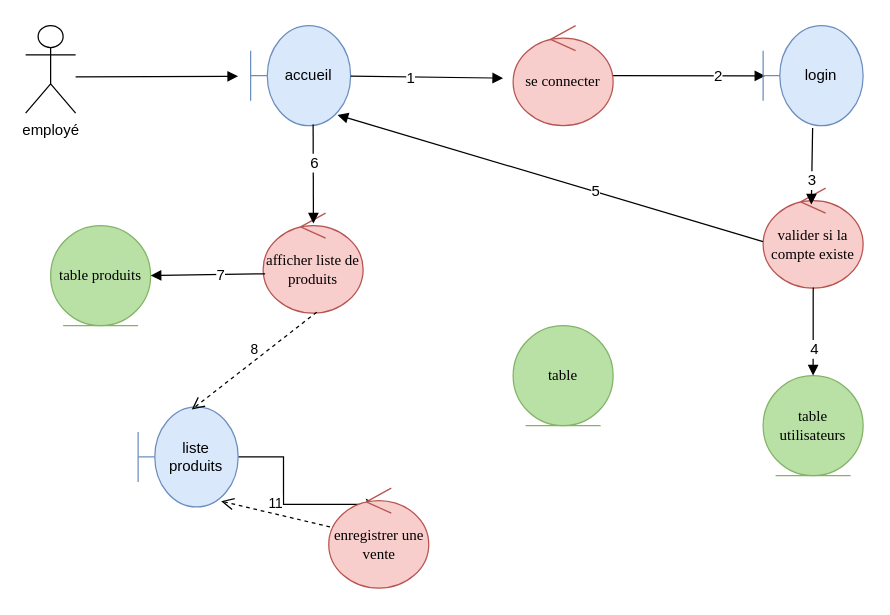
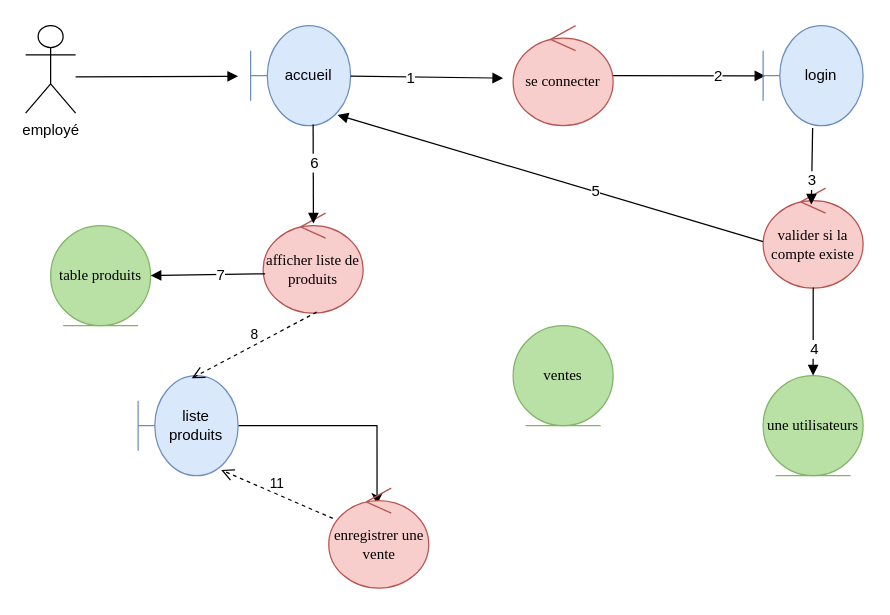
  <mxCell id="0" />
  <mxCell id="1" parent="0" />
  <mxCell id="2" value="employé" style="shape=umlActor;verticalLabelPosition=bottom;labelBackgroundColor=#ffffff;verticalAlign=top;html=1;outlineConnect=0;" vertex="1" parent="1"><mxGeometry x="20" y="20" width="40" height="70" as="geometry" /></mxCell>
  <mxCell id="3" value="accueil" style="shape=umlBoundary;whiteSpace=wrap;html=1;fillColor=#dae8fc;strokeColor=#6c8ebf;" vertex="1" parent="1"><mxGeometry x="200" y="20" width="80" height="80" as="geometry" /></mxCell>
  <mxCell id="4" value="se connecter" style="ellipse;shape=umlControl;whiteSpace=wrap;html=1;fontFamily=Verdana;fillColor=#f8cecc;strokeColor=#b85450;" vertex="1" parent="1"><mxGeometry x="410" y="20" width="80" height="80" as="geometry" /></mxCell>
  <mxCell id="5" value="" style="html=1;verticalAlign=bottom;endArrow=block;fontFamily=Verdana;" edge="1" parent="1"><mxGeometry x="0.02" y="-28" width="80" relative="1" as="geometry"><mxPoint x="60" y="61" as="sourcePoint" /><mxPoint x="190" y="60.5" as="targetPoint" /><Array as="points" /><mxPoint as="offset" /></mxGeometry></mxCell>
  <mxCell id="6" value="" style="html=1;verticalAlign=bottom;endArrow=block;fontFamily=Verdana;" edge="1" parent="1" source="3"><mxGeometry x="0.02" y="-28" width="80" relative="1" as="geometry"><mxPoint x="300" y="60" as="sourcePoint" /><mxPoint x="402" y="62" as="targetPoint" /><Array as="points" /><mxPoint as="offset" /></mxGeometry></mxCell>
  <mxCell id="7" value="1" style="text;html=1;resizable=0;points=[];align=center;verticalAlign=middle;labelBackgroundColor=#ffffff;" vertex="1" connectable="0" parent="6"><mxGeometry x="-0.211" relative="1" as="geometry"><mxPoint as="offset" /></mxGeometry></mxCell>
  <mxCell id="8" value="" style="html=1;verticalAlign=bottom;endArrow=block;fontFamily=Verdana;entryX=0.022;entryY=0.502;entryDx=0;entryDy=0;entryPerimeter=0;" edge="1" parent="1" target="13"><mxGeometry x="0.02" y="-28" width="80" relative="1" as="geometry"><mxPoint x="490" y="60" as="sourcePoint" /><mxPoint x="594" y="61" as="targetPoint" /><Array as="points" /><mxPoint as="offset" /></mxGeometry></mxCell>
  <mxCell id="9" value="2" style="text;html=1;resizable=0;points=[];align=center;verticalAlign=middle;labelBackgroundColor=#ffffff;" vertex="1" connectable="0" parent="8"><mxGeometry x="0.38" relative="1" as="geometry"><mxPoint as="offset" /></mxGeometry></mxCell>
  <mxCell id="10" style="edgeStyle=orthogonalEdgeStyle;rounded=0;orthogonalLoop=1;jettySize=auto;html=1;entryX=0.483;entryY=0.162;entryDx=0;entryDy=0;entryPerimeter=0;" edge="1" parent="1" source="11" target="28"><mxGeometry relative="1" as="geometry" /></mxCell>
- <mxCell id="11" value="liste produits" style="shape=umlBoundary;whiteSpace=wrap;html=1;fillColor=#dae8fc;strokeColor=#6c8ebf;" vertex="1" parent="1"><mxGeometry x="110" y="325" width="80" height="80" as="geometry" /></mxCell>
- <mxCell id="12" value="table utilisateurs" style="ellipse;shape=umlEntity;whiteSpace=wrap;html=1;fontFamily=Verdana;fillColor=#B9E0A5;strokeColor=#82b366;" vertex="1" parent="1"><mxGeometry x="610" y="300" width="80" height="80" as="geometry" /></mxCell>
+ <mxCell id="11" value="liste produits" style="shape=umlBoundary;whiteSpace=wrap;html=1;fillColor=#dae8fc;strokeColor=#6c8ebf;" vertex="1" parent="1"><mxGeometry x="110" y="300" width="80" height="80" as="geometry" /></mxCell>
+ <mxCell id="12" value="une utilisateurs" style="ellipse;shape=umlEntity;whiteSpace=wrap;html=1;fontFamily=Verdana;fillColor=#B9E0A5;strokeColor=#82b366;" vertex="1" parent="1"><mxGeometry x="610" y="300" width="80" height="80" as="geometry" /></mxCell>
  <mxCell id="13" value="login" style="shape=umlBoundary;whiteSpace=wrap;html=1;fillColor=#dae8fc;strokeColor=#6c8ebf;" vertex="1" parent="1"><mxGeometry x="610" y="20" width="80" height="80" as="geometry" /></mxCell>
  <mxCell id="14" value="valider si la compte existe" style="ellipse;shape=umlControl;whiteSpace=wrap;html=1;fontFamily=Verdana;fillColor=#f8cecc;strokeColor=#b85450;" vertex="1" parent="1"><mxGeometry x="610" y="150" width="80" height="80" as="geometry" /></mxCell>
  <mxCell id="15" value="" style="html=1;verticalAlign=bottom;endArrow=block;fontFamily=Verdana;entryX=0.482;entryY=0.164;entryDx=0;entryDy=0;entryPerimeter=0;exitX=0.495;exitY=1.023;exitDx=0;exitDy=0;exitPerimeter=0;" edge="1" parent="1" source="13" target="14"><mxGeometry x="0.02" y="-28" width="80" relative="1" as="geometry"><mxPoint x="480" y="71" as="sourcePoint" /><mxPoint x="604" y="71" as="targetPoint" /><Array as="points" /><mxPoint as="offset" /></mxGeometry></mxCell>
  <mxCell id="16" value="3" style="text;html=1;resizable=0;points=[];align=center;verticalAlign=middle;labelBackgroundColor=#ffffff;" vertex="1" connectable="0" parent="15"><mxGeometry x="0.38" relative="1" as="geometry"><mxPoint as="offset" /></mxGeometry></mxCell>
  <mxCell id="17" value="" style="html=1;verticalAlign=bottom;endArrow=block;fontFamily=Verdana;entryX=0.5;entryY=0;entryDx=0;entryDy=0;exitX=0.501;exitY=0.993;exitDx=0;exitDy=0;exitPerimeter=0;" edge="1" parent="1" source="14" target="12"><mxGeometry x="0.02" y="-28" width="80" relative="1" as="geometry"><mxPoint x="654.4" y="113.12" as="sourcePoint" /><mxPoint x="653.74" y="193.12" as="targetPoint" /><Array as="points" /><mxPoint as="offset" /></mxGeometry></mxCell>
  <mxCell id="18" value="4" style="text;html=1;resizable=0;points=[];align=center;verticalAlign=middle;labelBackgroundColor=#ffffff;" vertex="1" connectable="0" parent="17"><mxGeometry x="0.38" relative="1" as="geometry"><mxPoint as="offset" /></mxGeometry></mxCell>
  <mxCell id="19" value="afficher liste de produits" style="ellipse;shape=umlControl;whiteSpace=wrap;html=1;fontFamily=Verdana;fillColor=#f8cecc;strokeColor=#b85450;" vertex="1" parent="1"><mxGeometry x="210" y="170" width="80" height="80" as="geometry" /></mxCell>
  <mxCell id="20" value="" style="html=1;verticalAlign=bottom;endArrow=block;fontFamily=Verdana;entryX=0.503;entryY=0.104;entryDx=0;entryDy=0;entryPerimeter=0;" edge="1" parent="1" target="19"><mxGeometry x="0.02" y="-28" width="80" relative="1" as="geometry"><mxPoint x="250" y="99" as="sourcePoint" /><mxPoint x="412" y="72" as="targetPoint" /><Array as="points" /><mxPoint as="offset" /></mxGeometry></mxCell>
  <mxCell id="21" value="6" style="text;html=1;resizable=0;points=[];align=center;verticalAlign=middle;labelBackgroundColor=#ffffff;" vertex="1" connectable="0" parent="20"><mxGeometry x="-0.211" relative="1" as="geometry"><mxPoint as="offset" /></mxGeometry></mxCell>
  <mxCell id="22" value="table produits" style="ellipse;shape=umlEntity;whiteSpace=wrap;html=1;fontFamily=Verdana;fillColor=#B9E0A5;strokeColor=#82b366;" vertex="1" parent="1"><mxGeometry x="40" y="180" width="80" height="80" as="geometry" /></mxCell>
  <mxCell id="23" value="" style="html=1;verticalAlign=bottom;endArrow=block;fontFamily=Verdana;entryX=1;entryY=0.5;entryDx=0;entryDy=0;exitX=0.02;exitY=0.607;exitDx=0;exitDy=0;exitPerimeter=0;" edge="1" parent="1" target="22" source="19"><mxGeometry x="0.02" y="-28" width="80" relative="1" as="geometry"><mxPoint x="209" y="200" as="sourcePoint" /><mxPoint x="260.24" y="198.32" as="targetPoint" /><Array as="points" /><mxPoint as="offset" /></mxGeometry></mxCell>
  <mxCell id="24" value="7" style="text;html=1;resizable=0;points=[];align=center;verticalAlign=middle;labelBackgroundColor=#ffffff;" vertex="1" connectable="0" parent="23"><mxGeometry x="-0.211" relative="1" as="geometry"><mxPoint as="offset" /></mxGeometry></mxCell>
  <mxCell id="25" value="" style="html=1;verticalAlign=bottom;endArrow=block;fontFamily=Verdana;entryX=0.869;entryY=0.893;entryDx=0;entryDy=0;entryPerimeter=0;exitX=-0.001;exitY=0.535;exitDx=0;exitDy=0;exitPerimeter=0;" edge="1" parent="1" source="14" target="3"><mxGeometry x="0.02" y="-28" width="80" relative="1" as="geometry"><mxPoint x="300" y="70.526" as="sourcePoint" /><mxPoint x="412" y="72" as="targetPoint" /><Array as="points" /><mxPoint as="offset" /></mxGeometry></mxCell>
  <mxCell id="26" value="5" style="text;html=1;resizable=0;points=[];align=center;verticalAlign=middle;labelBackgroundColor=#ffffff;" vertex="1" connectable="0" parent="25"><mxGeometry x="-0.211" relative="1" as="geometry"><mxPoint as="offset" /></mxGeometry></mxCell>
  <mxCell id="27" value="8" style="html=1;verticalAlign=bottom;endArrow=open;dashed=1;endSize=8;exitX=0.536;exitY=0.99;exitDx=0;exitDy=0;exitPerimeter=0;entryX=0.536;entryY=0.027;entryDx=0;entryDy=0;entryPerimeter=0;" edge="1" parent="1" source="19" target="11"><mxGeometry relative="1" as="geometry"><mxPoint x="100" y="420" as="sourcePoint" /><mxPoint x="20" y="420" as="targetPoint" /></mxGeometry></mxCell>
  <mxCell id="28" value="enregistrer une vente" style="ellipse;shape=umlControl;whiteSpace=wrap;html=1;fontFamily=Verdana;fillColor=#f8cecc;strokeColor=#b85450;" vertex="1" parent="1"><mxGeometry x="262.5" y="390" width="80" height="80" as="geometry" /></mxCell>
- <mxCell id="29" value="table" style="ellipse;shape=umlEntity;whiteSpace=wrap;html=1;fontFamily=Verdana;fillColor=#B9E0A5;strokeColor=#82b366;" vertex="1" parent="1"><mxGeometry x="410" y="260" width="80" height="80" as="geometry" /></mxCell>
+ <mxCell id="29" value="ventes" style="ellipse;shape=umlEntity;whiteSpace=wrap;html=1;fontFamily=Verdana;fillColor=#B9E0A5;strokeColor=#82b366;" vertex="1" parent="1"><mxGeometry x="410" y="260" width="80" height="80" as="geometry" /></mxCell>
  <mxCell id="30" value="11" style="html=1;verticalAlign=bottom;endArrow=open;dashed=1;endSize=8;entryX=0.83;entryY=0.943;entryDx=0;entryDy=0;entryPerimeter=0;" edge="1" parent="1" source="28" target="11"><mxGeometry relative="1" as="geometry"><mxPoint x="262.88" y="259.2" as="sourcePoint" /><mxPoint x="162.88" y="312.16" as="targetPoint" /></mxGeometry></mxCell>
